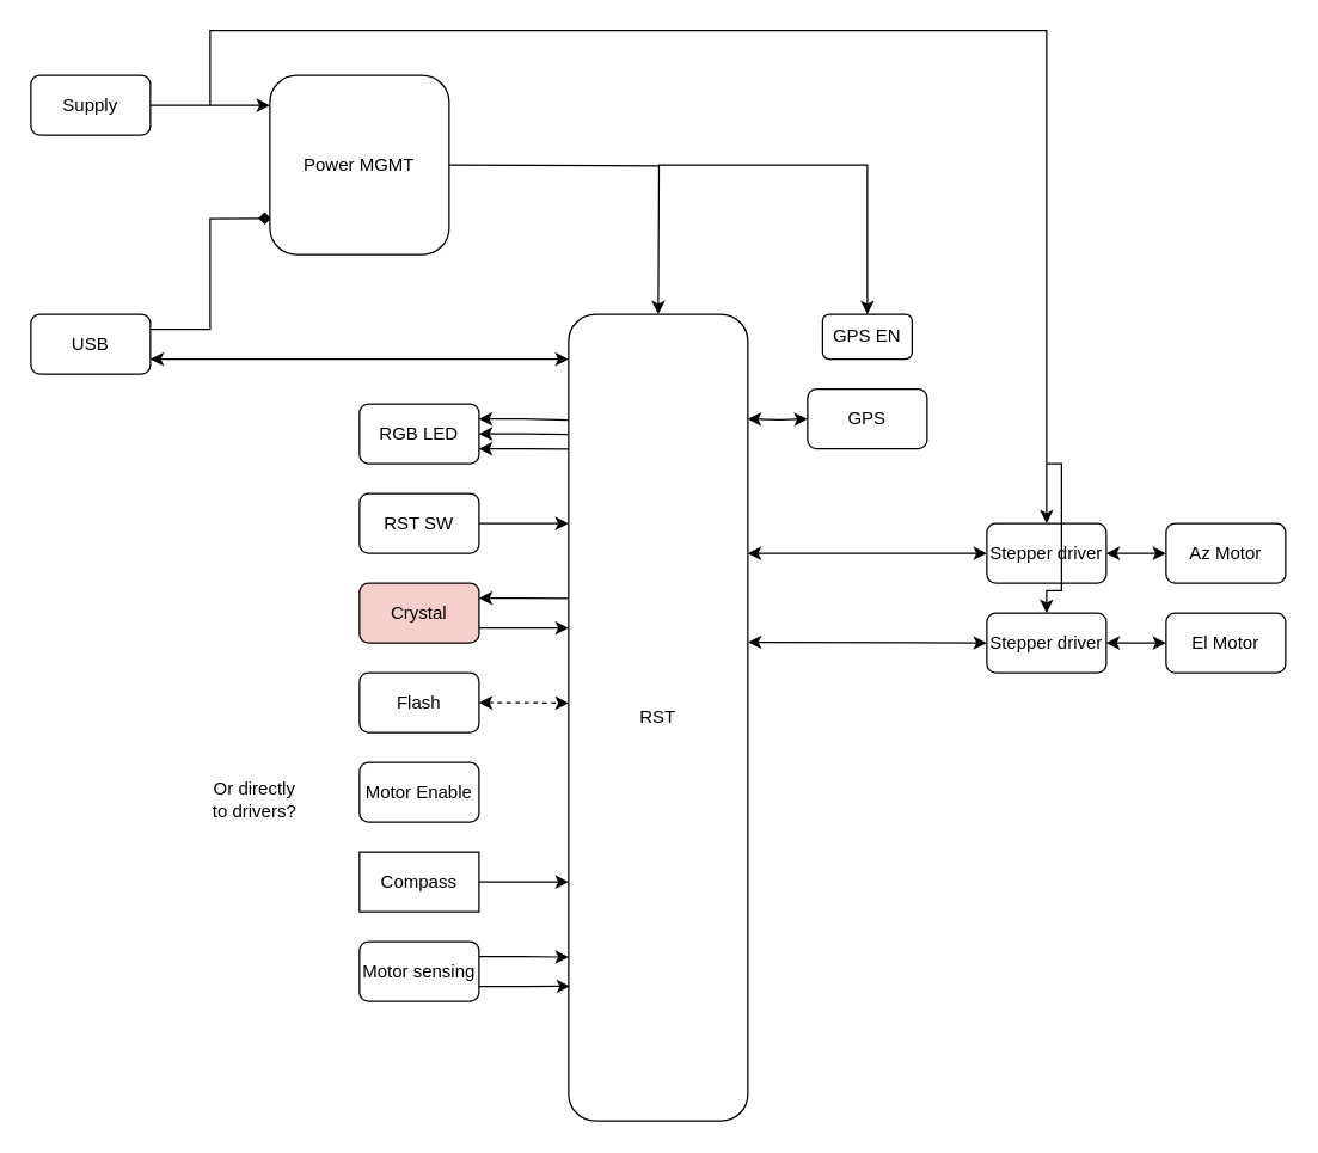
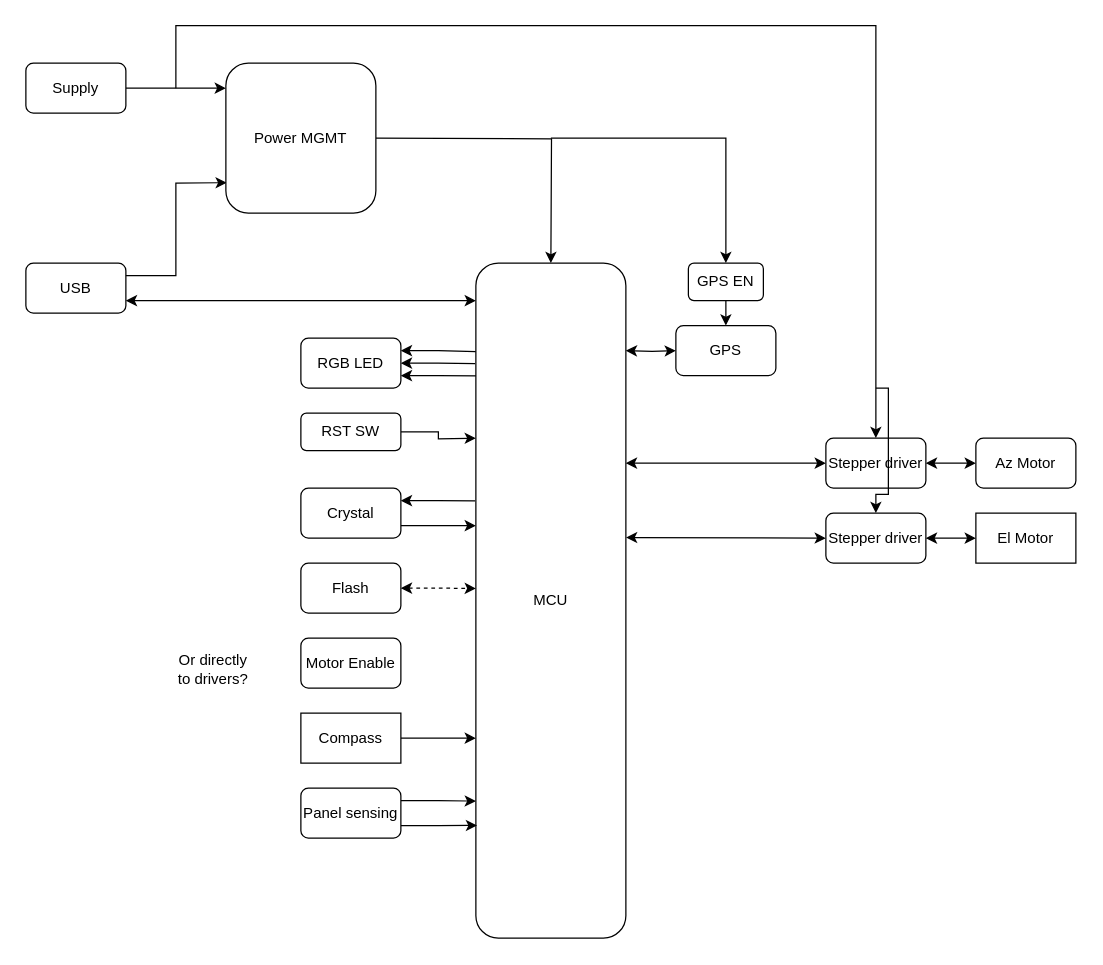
  <mxCell id="0" />
  <mxCell id="1" parent="0" />
  <mxCell id="2" style="edgeStyle=orthogonalEdgeStyle;rounded=0;orthogonalLoop=1;jettySize=auto;html=1;exitX=1;exitY=0.75;exitDx=0;exitDy=0;entryX=0.5;entryY=0;entryDx=0;entryDy=0;startArrow=none;startFill=0;" parent="1" edge="1"><mxGeometry relative="1" as="geometry"><mxPoint x="300" y="110" as="sourcePoint" /><mxPoint x="440" y="210" as="targetPoint" /></mxGeometry></mxCell>
  <mxCell id="3" style="edgeStyle=orthogonalEdgeStyle;rounded=0;orthogonalLoop=1;jettySize=auto;html=1;exitX=1;exitY=0.25;exitDx=0;exitDy=0;entryX=0;entryY=0.5;entryDx=0;entryDy=0;startArrow=classic;startFill=1;" parent="1" target="4" edge="1"><mxGeometry relative="1" as="geometry"><mxPoint x="500" y="280" as="sourcePoint" /></mxGeometry></mxCell>
  <mxCell id="4" value="GPS" style="rounded=1;whiteSpace=wrap;html=1;" parent="1" vertex="1"><mxGeometry x="540" y="260" width="80" height="40" as="geometry" /></mxCell>
  <mxCell id="5" style="edgeStyle=orthogonalEdgeStyle;rounded=0;orthogonalLoop=1;jettySize=auto;html=1;exitX=1;exitY=0.75;exitDx=0;exitDy=0;startArrow=classic;startFill=1;" parent="1" source="6" edge="1"><mxGeometry relative="1" as="geometry"><mxPoint x="380" y="240" as="targetPoint" /><Array as="points"><mxPoint x="260" y="240" /><mxPoint x="260" y="240" /></Array></mxGeometry></mxCell>
  <mxCell id="6" value="USB" style="rounded=1;whiteSpace=wrap;html=1;" parent="1" vertex="1"><mxGeometry x="20" y="210" width="80" height="40" as="geometry" /></mxCell>
- <mxCell id="7" value="" style="endArrow=diamond;html=1;rounded=0;entryX=0.006;entryY=0.797;entryDx=0;entryDy=0;exitX=1;exitY=0.25;exitDx=0;exitDy=0;entryPerimeter=0;" parent="1" source="6" target="36" edge="1"><mxGeometry width="50" height="50" relative="1" as="geometry"><mxPoint x="180" y="230" as="sourcePoint" /><mxPoint x="180" y="110" as="targetPoint" /><Array as="points"><mxPoint x="140" y="220" /><mxPoint x="140" y="146" /></Array></mxGeometry></mxCell>
+ <mxCell id="7" value="" style="endArrow=classic;html=1;rounded=0;entryX=0.006;entryY=0.797;entryDx=0;entryDy=0;exitX=1;exitY=0.25;exitDx=0;exitDy=0;entryPerimeter=0;" parent="1" source="6" target="36" edge="1"><mxGeometry width="50" height="50" relative="1" as="geometry"><mxPoint x="180" y="230" as="sourcePoint" /><mxPoint x="180" y="110" as="targetPoint" /><Array as="points"><mxPoint x="140" y="220" /><mxPoint x="140" y="146" /></Array></mxGeometry></mxCell>
  <mxCell id="8" style="edgeStyle=orthogonalEdgeStyle;rounded=0;orthogonalLoop=1;jettySize=auto;html=1;exitX=1;exitY=0.5;exitDx=0;exitDy=0;entryX=0;entryY=0.25;entryDx=0;entryDy=0;" parent="1" source="9" edge="1"><mxGeometry relative="1" as="geometry"><mxPoint x="180" y="70" as="targetPoint" /></mxGeometry></mxCell>
  <mxCell id="9" value="Supply" style="rounded=1;whiteSpace=wrap;html=1;" parent="1" vertex="1"><mxGeometry x="20" y="50" width="80" height="40" as="geometry" /></mxCell>
  <mxCell id="10" style="edgeStyle=orthogonalEdgeStyle;rounded=0;orthogonalLoop=1;jettySize=auto;html=1;exitX=0;exitY=0.5;exitDx=0;exitDy=0;startArrow=classic;startFill=1;endArrow=classic;endFill=1;" parent="1" source="13" edge="1"><mxGeometry relative="1" as="geometry"><mxPoint x="500" y="370" as="targetPoint" /><Array as="points"><mxPoint x="540" y="370" /><mxPoint x="500" y="370" /></Array></mxGeometry></mxCell>
  <mxCell id="11" style="edgeStyle=orthogonalEdgeStyle;rounded=0;orthogonalLoop=1;jettySize=auto;html=1;exitX=1;exitY=0.5;exitDx=0;exitDy=0;entryX=0;entryY=0.5;entryDx=0;entryDy=0;startArrow=classic;startFill=1;endArrow=classic;endFill=1;" parent="1" source="13" target="26" edge="1"><mxGeometry relative="1" as="geometry" /></mxCell>
  <mxCell id="12" style="edgeStyle=orthogonalEdgeStyle;rounded=0;orthogonalLoop=1;jettySize=auto;html=1;exitX=0.5;exitY=0;exitDx=0;exitDy=0;startArrow=classic;startFill=1;endArrow=none;endFill=0;" parent="1" source="13" edge="1"><mxGeometry relative="1" as="geometry"><mxPoint x="140" y="70" as="targetPoint" /><Array as="points"><mxPoint x="700" y="20" /><mxPoint x="140" y="20" /></Array></mxGeometry></mxCell>
  <mxCell id="13" value="Stepper driver" style="rounded=1;whiteSpace=wrap;html=1;" parent="1" vertex="1"><mxGeometry x="660" y="350" width="80" height="40" as="geometry" /></mxCell>
  <mxCell id="14" style="edgeStyle=orthogonalEdgeStyle;rounded=0;orthogonalLoop=1;jettySize=auto;html=1;exitX=1;exitY=0.5;exitDx=0;exitDy=0;entryX=-0.005;entryY=0.287;entryDx=0;entryDy=0;entryPerimeter=0;startArrow=classic;startFill=1;endArrow=none;endFill=0;" parent="1" source="17" edge="1"><mxGeometry relative="1" as="geometry"><mxPoint x="379.4" y="290.36" as="targetPoint" /></mxGeometry></mxCell>
  <mxCell id="15" style="edgeStyle=orthogonalEdgeStyle;rounded=0;orthogonalLoop=1;jettySize=auto;html=1;exitX=1;exitY=0.25;exitDx=0;exitDy=0;entryX=0;entryY=0.131;entryDx=0;entryDy=0;entryPerimeter=0;endArrow=none;endFill=0;startArrow=classic;startFill=1;" edge="1" parent="1" source="17" target="32"><mxGeometry relative="1" as="geometry" /></mxCell>
  <mxCell id="16" style="edgeStyle=orthogonalEdgeStyle;rounded=0;orthogonalLoop=1;jettySize=auto;html=1;exitX=1;exitY=0.75;exitDx=0;exitDy=0;entryX=0.01;entryY=0.167;entryDx=0;entryDy=0;entryPerimeter=0;endArrow=none;endFill=0;startArrow=classic;startFill=1;" edge="1" parent="1" source="17" target="32"><mxGeometry relative="1" as="geometry" /></mxCell>
  <mxCell id="17" value="RGB LED" style="rounded=1;whiteSpace=wrap;html=1;" parent="1" vertex="1"><mxGeometry x="240" y="270" width="80" height="40" as="geometry" /></mxCell>
  <mxCell id="18" style="edgeStyle=orthogonalEdgeStyle;rounded=0;orthogonalLoop=1;jettySize=auto;html=1;exitX=1;exitY=0.5;exitDx=0;exitDy=0;entryX=0;entryY=0.5;entryDx=0;entryDy=0;startArrow=none;startFill=0;endArrow=classic;endFill=1;" parent="1" source="19" edge="1"><mxGeometry relative="1" as="geometry"><mxPoint x="380" y="350" as="targetPoint" /></mxGeometry></mxCell>
- <mxCell id="19" value="RST SW" style="rounded=1;whiteSpace=wrap;html=1;" parent="1" vertex="1"><mxGeometry x="240" y="330" width="80" height="40" as="geometry" /></mxCell>
+ <mxCell id="19" value="RST SW" style="rounded=1;whiteSpace=wrap;html=1;" parent="1" vertex="1"><mxGeometry x="240" y="330" width="80" height="30" as="geometry" /></mxCell>
  <mxCell id="20" style="edgeStyle=orthogonalEdgeStyle;rounded=0;orthogonalLoop=1;jettySize=auto;html=1;exitX=1;exitY=0.25;exitDx=0;exitDy=0;entryX=-0.005;entryY=0.679;entryDx=0;entryDy=0;entryPerimeter=0;startArrow=classic;startFill=1;endArrow=none;endFill=0;" parent="1" source="22" edge="1"><mxGeometry relative="1" as="geometry"><mxPoint x="379.4" y="400.12" as="targetPoint" /></mxGeometry></mxCell>
  <mxCell id="21" style="edgeStyle=orthogonalEdgeStyle;rounded=0;orthogonalLoop=1;jettySize=auto;html=1;exitX=1;exitY=0.75;exitDx=0;exitDy=0;entryX=0;entryY=0.75;entryDx=0;entryDy=0;startArrow=none;startFill=0;endArrow=classic;endFill=1;" parent="1" source="22" edge="1"><mxGeometry relative="1" as="geometry"><mxPoint x="380" y="420" as="targetPoint" /></mxGeometry></mxCell>
- <mxCell id="22" value="Crystal" style="rounded=1;whiteSpace=wrap;html=1;fillColor=#f8cecc;" parent="1" vertex="1"><mxGeometry x="240" y="390" width="80" height="40" as="geometry" /></mxCell>
+ <mxCell id="22" value="Crystal" style="rounded=1;whiteSpace=wrap;html=1;" parent="1" vertex="1"><mxGeometry x="240" y="390" width="80" height="40" as="geometry" /></mxCell>
+ <mxCell id="23" style="edgeStyle=orthogonalEdgeStyle;rounded=0;orthogonalLoop=1;jettySize=auto;html=1;exitX=0.5;exitY=1;exitDx=0;exitDy=0;entryX=0.5;entryY=0;entryDx=0;entryDy=0;startArrow=none;startFill=0;endArrow=classic;endFill=1;" parent="1" source="25" target="4" edge="1"><mxGeometry relative="1" as="geometry" /></mxCell>
  <mxCell id="24" style="edgeStyle=orthogonalEdgeStyle;rounded=0;orthogonalLoop=1;jettySize=auto;html=1;exitX=0.5;exitY=0;exitDx=0;exitDy=0;startArrow=classic;startFill=1;endArrow=none;endFill=0;" parent="1" source="25" edge="1"><mxGeometry relative="1" as="geometry"><mxPoint x="440" y="110" as="targetPoint" /><Array as="points"><mxPoint x="580" y="110" /></Array></mxGeometry></mxCell>
  <mxCell id="25" value="GPS EN" style="rounded=1;whiteSpace=wrap;html=1;" parent="1" vertex="1"><mxGeometry x="550" y="210" width="60" height="30" as="geometry" /></mxCell>
  <mxCell id="26" value="Az Motor" style="rounded=1;whiteSpace=wrap;html=1;" parent="1" vertex="1"><mxGeometry x="780" y="350" width="80" height="40" as="geometry" /></mxCell>
- <mxCell id="27" value="El Motor" style="rounded=1;whiteSpace=wrap;html=1;" parent="1" vertex="1"><mxGeometry x="780" y="410" width="80" height="40" as="geometry" /></mxCell>
+ <mxCell id="27" value="El Motor" style="whiteSpace=wrap;html=1;rounded=0;" parent="1" vertex="1"><mxGeometry x="780" y="410" width="80" height="40" as="geometry" /></mxCell>
  <mxCell id="28" style="edgeStyle=orthogonalEdgeStyle;rounded=0;orthogonalLoop=1;jettySize=auto;html=1;exitX=0;exitY=0.5;exitDx=0;exitDy=0;entryX=1.001;entryY=0.784;entryDx=0;entryDy=0;entryPerimeter=0;startArrow=classic;startFill=1;endArrow=classic;endFill=1;" parent="1" source="31" edge="1"><mxGeometry relative="1" as="geometry"><mxPoint x="500.12" y="429.52" as="targetPoint" /></mxGeometry></mxCell>
  <mxCell id="29" style="edgeStyle=orthogonalEdgeStyle;rounded=0;orthogonalLoop=1;jettySize=auto;html=1;exitX=1;exitY=0.5;exitDx=0;exitDy=0;entryX=0;entryY=0.5;entryDx=0;entryDy=0;startArrow=classic;startFill=1;endArrow=classic;endFill=1;" parent="1" source="31" target="27" edge="1"><mxGeometry relative="1" as="geometry" /></mxCell>
  <mxCell id="30" style="edgeStyle=orthogonalEdgeStyle;rounded=0;orthogonalLoop=1;jettySize=auto;html=1;exitX=0.5;exitY=0;exitDx=0;exitDy=0;startArrow=classic;startFill=1;endArrow=none;endFill=0;" parent="1" source="31" edge="1"><mxGeometry relative="1" as="geometry"><mxPoint x="700" y="310" as="targetPoint" /><Array as="points"><mxPoint x="700" y="395" /><mxPoint x="710" y="395" /><mxPoint x="710" y="310" /></Array></mxGeometry></mxCell>
  <mxCell id="31" value="Stepper driver" style="rounded=1;whiteSpace=wrap;html=1;" parent="1" vertex="1"><mxGeometry x="660" y="410" width="80" height="40" as="geometry" /></mxCell>
- <mxCell id="32" value="RST" style="rounded=1;whiteSpace=wrap;html=1;" parent="1" vertex="1"><mxGeometry x="380" y="210" width="120" height="540" as="geometry" /></mxCell>
+ <mxCell id="32" value="MCU" style="rounded=1;whiteSpace=wrap;html=1;" parent="1" vertex="1"><mxGeometry x="380" y="210" width="120" height="540" as="geometry" /></mxCell>
  <mxCell id="33" style="edgeStyle=orthogonalEdgeStyle;rounded=0;orthogonalLoop=1;jettySize=auto;html=1;exitX=1;exitY=0.5;exitDx=0;exitDy=0;entryX=0;entryY=0.482;entryDx=0;entryDy=0;entryPerimeter=0;startArrow=classic;startFill=1;endArrow=classic;endFill=1;dashed=1;" parent="1" source="34" target="32" edge="1"><mxGeometry relative="1" as="geometry" /></mxCell>
  <mxCell id="34" value="Flash" style="rounded=1;whiteSpace=wrap;html=1;" parent="1" vertex="1"><mxGeometry x="240" y="450" width="80" height="40" as="geometry" /></mxCell>
  <mxCell id="35" value="Motor Enable" style="rounded=1;whiteSpace=wrap;html=1;" parent="1" vertex="1"><mxGeometry x="240" y="510" width="80" height="40" as="geometry" /></mxCell>
  <mxCell id="36" value="Power MGMT" style="rounded=1;whiteSpace=wrap;html=1;" parent="1" vertex="1"><mxGeometry x="180" y="50" width="120" height="120" as="geometry" /></mxCell>
  <mxCell id="37" value="Or directly to drivers?" style="text;html=1;strokeColor=none;fillColor=none;align=center;verticalAlign=middle;whiteSpace=wrap;rounded=0;" parent="1" vertex="1"><mxGeometry x="140" y="520" width="60" height="30" as="geometry" /></mxCell>
  <mxCell id="38" style="edgeStyle=orthogonalEdgeStyle;rounded=0;orthogonalLoop=1;jettySize=auto;html=1;exitX=1;exitY=0.5;exitDx=0;exitDy=0;" parent="1" source="39" edge="1"><mxGeometry relative="1" as="geometry"><mxPoint x="380" y="590" as="targetPoint" /><Array as="points"><mxPoint x="380" y="590" /></Array></mxGeometry></mxCell>
  <mxCell id="39" value="Compass" style="whiteSpace=wrap;html=1;rounded=0;" parent="1" vertex="1"><mxGeometry x="240" y="570" width="80" height="40" as="geometry" /></mxCell>
  <mxCell id="40" style="edgeStyle=orthogonalEdgeStyle;rounded=0;orthogonalLoop=1;jettySize=auto;html=1;exitX=1;exitY=0.75;exitDx=0;exitDy=0;entryX=0.008;entryY=0.833;entryDx=0;entryDy=0;entryPerimeter=0;startArrow=none;startFill=0;endArrow=classic;endFill=1;" edge="1" parent="1" source="42" target="32"><mxGeometry relative="1" as="geometry" /></mxCell>
  <mxCell id="41" style="edgeStyle=orthogonalEdgeStyle;rounded=0;orthogonalLoop=1;jettySize=auto;html=1;exitX=1;exitY=0.25;exitDx=0;exitDy=0;entryX=0;entryY=0.797;entryDx=0;entryDy=0;entryPerimeter=0;startArrow=none;startFill=0;endArrow=classic;endFill=1;" edge="1" parent="1" source="42" target="32"><mxGeometry relative="1" as="geometry" /></mxCell>
- <mxCell id="42" value="Motor sensing" style="rounded=1;whiteSpace=wrap;html=1;" vertex="1" parent="1"><mxGeometry x="240" y="630" width="80" height="40" as="geometry" /></mxCell>
+ <mxCell id="42" value="Panel sensing" style="rounded=1;whiteSpace=wrap;html=1;" vertex="1" parent="1"><mxGeometry x="240" y="630" width="80" height="40" as="geometry" /></mxCell>
